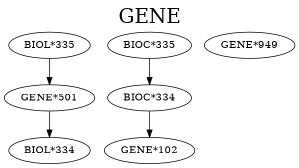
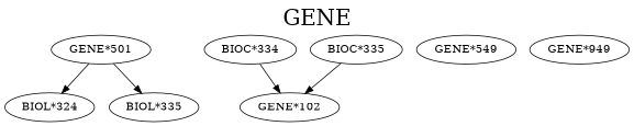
  digraph {
    fontsize=27
    label=GENE
    labelloc=t
    "GENE*501"
-   "BIOL*334"
+   "BIOL*334" [label="BIOL*324"]
    "BIOL*335"
    n4 [label="GENE*102"]
    "BIOC*334"
    "BIOC*335"
+   "GENE*549"
    n8 [label="GENE*949"]
    "GENE*501" -> "BIOL*334"
-   "BIOL*335" -> "GENE*501"
+   "GENE*501" -> "BIOL*335"
    "BIOC*334" -> n4
-   "BIOC*335" -> "BIOC*334"
+   "BIOC*335" -> n4
  }
